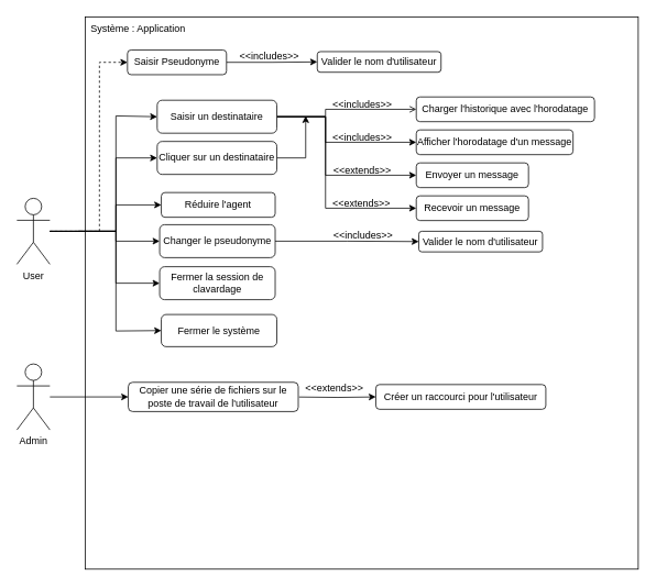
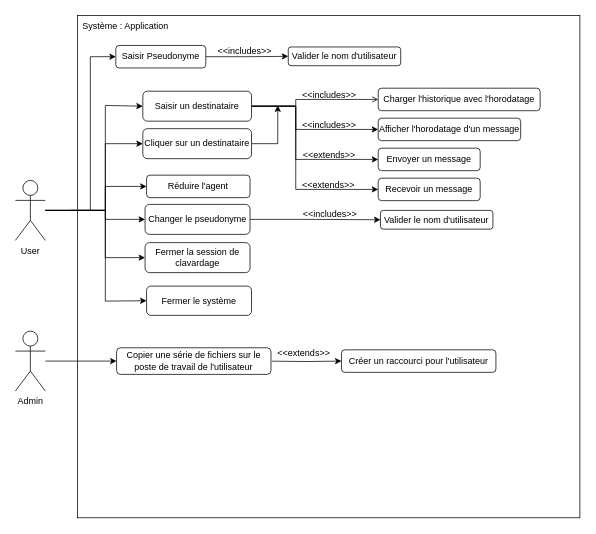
  <mxCell id="0" />
  <mxCell id="1" parent="0" />
  <mxCell id="2" value="Admin" style="shape=umlActor;verticalLabelPosition=bottom;verticalAlign=top;html=1;outlineConnect=0;" parent="1" vertex="1"><mxGeometry x="20" y="441" width="40" height="80" as="geometry" /></mxCell>
  <mxCell id="3" value="" style="whiteSpace=wrap;html=1;aspect=fixed;" parent="1" vertex="1"><mxGeometry x="103" y="20" width="670" height="670" as="geometry" /></mxCell>
- <mxCell id="4" style="edgeStyle=orthogonalEdgeStyle;rounded=0;orthogonalLoop=1;jettySize=auto;html=1;entryX=0;entryY=0.5;entryDx=0;entryDy=0;dashed=1;" parent="1" source="9" target="13" edge="1"><mxGeometry relative="1" as="geometry"><Array as="points"><mxPoint x="120" y="280" /><mxPoint x="120" y="75" /></Array></mxGeometry></mxCell>
+ <mxCell id="4" style="edgeStyle=orthogonalEdgeStyle;rounded=0;orthogonalLoop=1;jettySize=auto;html=1;entryX=0;entryY=0.5;entryDx=0;entryDy=0;" parent="1" source="9" target="13" edge="1"><mxGeometry relative="1" as="geometry"><Array as="points"><mxPoint x="120" y="280" /><mxPoint x="120" y="75" /></Array></mxGeometry></mxCell>
  <mxCell id="5" style="edgeStyle=orthogonalEdgeStyle;rounded=0;orthogonalLoop=1;jettySize=auto;html=1;entryX=0;entryY=0.5;entryDx=0;entryDy=0;" parent="1" source="9" target="36" edge="1"><mxGeometry relative="1" as="geometry"><Array as="points"><mxPoint x="140" y="280" /><mxPoint x="140" y="292" /></Array></mxGeometry></mxCell>
  <mxCell id="6" style="edgeStyle=orthogonalEdgeStyle;rounded=0;orthogonalLoop=1;jettySize=auto;html=1;entryX=0;entryY=0.5;entryDx=0;entryDy=0;" parent="1" source="9" target="21" edge="1"><mxGeometry relative="1" as="geometry"><Array as="points"><mxPoint x="140" y="280" /><mxPoint x="140" y="343" /></Array></mxGeometry></mxCell>
  <mxCell id="7" style="edgeStyle=orthogonalEdgeStyle;rounded=0;orthogonalLoop=1;jettySize=auto;html=1;entryX=0;entryY=0.5;entryDx=0;entryDy=0;" edge="1" parent="1" source="9" target="42"><mxGeometry relative="1" as="geometry"><Array as="points"><mxPoint x="140" y="280" /><mxPoint x="140" y="191" /></Array></mxGeometry></mxCell>
  <mxCell id="8" style="edgeStyle=none;rounded=0;orthogonalLoop=1;jettySize=auto;html=1;entryX=0;entryY=0.5;entryDx=0;entryDy=0;" edge="1" parent="1" source="9" target="43"><mxGeometry relative="1" as="geometry"><Array as="points"><mxPoint x="140" y="280" /><mxPoint x="140" y="401" /></Array></mxGeometry></mxCell>
  <mxCell id="9" value="User" style="shape=umlActor;verticalLabelPosition=bottom;verticalAlign=top;html=1;outlineConnect=0;" parent="1" vertex="1"><mxGeometry x="20" y="240" width="40" height="80" as="geometry" /></mxCell>
  <mxCell id="10" style="edgeStyle=orthogonalEdgeStyle;rounded=0;orthogonalLoop=1;jettySize=auto;html=1;entryX=0;entryY=0.5;entryDx=0;entryDy=0;" parent="1" target="18" edge="1"><mxGeometry relative="1" as="geometry"><mxPoint x="94" y="280" as="sourcePoint" /><Array as="points"><mxPoint x="140" y="280" /><mxPoint x="140" y="140" /></Array></mxGeometry></mxCell>
  <mxCell id="11" style="edgeStyle=orthogonalEdgeStyle;rounded=0;orthogonalLoop=1;jettySize=auto;html=1;entryX=0;entryY=0.5;entryDx=0;entryDy=0;" parent="1" target="23" edge="1"><mxGeometry relative="1" as="geometry"><mxPoint x="94" y="280" as="sourcePoint" /><Array as="points"><mxPoint x="140" y="280" /><mxPoint x="140" y="248" /></Array></mxGeometry></mxCell>
  <mxCell id="12" style="edgeStyle=orthogonalEdgeStyle;rounded=0;orthogonalLoop=1;jettySize=auto;html=1;exitX=1;exitY=0.5;exitDx=0;exitDy=0;entryX=0;entryY=0.5;entryDx=0;entryDy=0;" parent="1" source="13" target="28" edge="1"><mxGeometry relative="1" as="geometry" /></mxCell>
  <mxCell id="13" value="&lt;div&gt;Saisir Pseudonyme&lt;/div&gt;" style="rounded=1;whiteSpace=wrap;html=1;" parent="1" vertex="1"><mxGeometry x="154" y="60" width="120" height="30" as="geometry" /></mxCell>
  <mxCell id="14" style="edgeStyle=orthogonalEdgeStyle;rounded=0;orthogonalLoop=1;jettySize=auto;html=1;exitX=1;exitY=0.5;exitDx=0;exitDy=0;entryX=0;entryY=0.5;entryDx=0;entryDy=0;endArrow=open;" parent="1" source="18" target="22" edge="1"><mxGeometry relative="1" as="geometry"><Array as="points"><mxPoint x="394" y="141" /><mxPoint x="394" y="132" /></Array></mxGeometry></mxCell>
  <mxCell id="15" style="edgeStyle=orthogonalEdgeStyle;rounded=0;orthogonalLoop=1;jettySize=auto;html=1;exitX=1;exitY=0.5;exitDx=0;exitDy=0;entryX=0;entryY=0.5;entryDx=0;entryDy=0;" parent="1" source="18" target="20" edge="1"><mxGeometry relative="1" as="geometry"><Array as="points"><mxPoint x="394" y="141" /><mxPoint x="394" y="172" /></Array></mxGeometry></mxCell>
  <mxCell id="16" style="edgeStyle=orthogonalEdgeStyle;rounded=0;orthogonalLoop=1;jettySize=auto;html=1;exitX=1;exitY=0.5;exitDx=0;exitDy=0;entryX=0;entryY=0.5;entryDx=0;entryDy=0;" parent="1" source="18" target="19" edge="1"><mxGeometry relative="1" as="geometry"><Array as="points"><mxPoint x="394" y="141" /><mxPoint x="394" y="212" /></Array></mxGeometry></mxCell>
  <mxCell id="17" style="edgeStyle=orthogonalEdgeStyle;rounded=0;orthogonalLoop=1;jettySize=auto;html=1;entryX=0;entryY=0.5;entryDx=0;entryDy=0;" parent="1" source="18" target="30" edge="1"><mxGeometry relative="1" as="geometry"><Array as="points"><mxPoint x="394" y="141" /><mxPoint x="394" y="252" /></Array></mxGeometry></mxCell>
  <mxCell id="18" value="&lt;div&gt;Saisir un destinataire&lt;/div&gt;" style="rounded=1;whiteSpace=wrap;html=1;" parent="1" vertex="1"><mxGeometry x="190" y="121" width="145" height="40" as="geometry" /></mxCell>
  <mxCell id="19" value="Envoyer un message" style="rounded=1;whiteSpace=wrap;html=1;" parent="1" vertex="1"><mxGeometry x="504" y="197" width="136" height="30" as="geometry" /></mxCell>
  <mxCell id="20" value="Afficher l'horodatage d'un message" style="rounded=1;whiteSpace=wrap;html=1;" parent="1" vertex="1"><mxGeometry x="504" y="157" width="190" height="30" as="geometry" /></mxCell>
  <mxCell id="21" value="Fermer la session de clavardage" style="rounded=1;whiteSpace=wrap;html=1;" parent="1" vertex="1"><mxGeometry x="193" y="323" width="140" height="40" as="geometry" /></mxCell>
  <mxCell id="22" value="Charger l'historique avec l'horodatage" style="rounded=1;whiteSpace=wrap;html=1;" parent="1" vertex="1"><mxGeometry x="504" y="117" width="216" height="30" as="geometry" /></mxCell>
  <mxCell id="23" value="Réduire l'agent" style="rounded=1;whiteSpace=wrap;html=1;" parent="1" vertex="1"><mxGeometry x="195" y="233" width="138" height="30" as="geometry" /></mxCell>
  <mxCell id="24" style="edgeStyle=orthogonalEdgeStyle;rounded=0;orthogonalLoop=1;jettySize=auto;html=1;entryX=0;entryY=0.5;entryDx=0;entryDy=0;" parent="1" target="39" edge="1"><mxGeometry relative="1" as="geometry"><mxPoint x="362" y="481.1" as="sourcePoint" /></mxGeometry></mxCell>
  <mxCell id="25" value="&lt;div&gt;Copier une série de fichiers sur le poste de travail de l'utilisateur&lt;/div&gt;" style="rounded=1;whiteSpace=wrap;html=1;" parent="1" vertex="1"><mxGeometry x="155" y="463.25" width="206" height="35.5" as="geometry" /></mxCell>
  <mxCell id="26" value="" style="endArrow=classic;html=1;rounded=0;entryX=0;entryY=0.5;entryDx=0;entryDy=0;" parent="1" source="2" target="25" edge="1"><mxGeometry width="50" height="50" relative="1" as="geometry"><mxPoint x="164" y="490" as="sourcePoint" /><mxPoint x="214" y="440" as="targetPoint" /></mxGeometry></mxCell>
  <mxCell id="27" value="Système : Application" style="text;html=1;strokeColor=none;fillColor=none;align=center;verticalAlign=middle;whiteSpace=wrap;rounded=0;" parent="1" vertex="1"><mxGeometry x="104" y="20" width="126" height="30" as="geometry" /></mxCell>
  <mxCell id="28" value="&lt;div&gt;Valider le nom d'utilisateur&lt;/div&gt;" style="rounded=1;whiteSpace=wrap;html=1;" parent="1" vertex="1"><mxGeometry x="384" y="62" width="150" height="25" as="geometry" /></mxCell>
  <mxCell id="29" value="&amp;lt;&amp;lt;includes&amp;gt;&amp;gt;" style="text;html=1;strokeColor=none;fillColor=none;align=center;verticalAlign=middle;whiteSpace=wrap;rounded=0;" parent="1" vertex="1"><mxGeometry x="291" y="63" width="70" height="10" as="geometry" /></mxCell>
  <mxCell id="30" value="Recevoir un message" style="rounded=1;whiteSpace=wrap;html=1;" parent="1" vertex="1"><mxGeometry x="504" y="237" width="136" height="30" as="geometry" /></mxCell>
  <mxCell id="31" value="&amp;lt;&amp;lt;extends&amp;gt;&amp;gt;" style="text;html=1;strokeColor=none;fillColor=none;align=center;verticalAlign=middle;whiteSpace=wrap;rounded=0;" parent="1" vertex="1"><mxGeometry x="403" y="242" width="70" height="10" as="geometry" /></mxCell>
  <mxCell id="32" value="&lt;div&gt;&amp;lt;&amp;lt;extends&amp;gt;&amp;gt;&lt;/div&gt;" style="text;html=1;strokeColor=none;fillColor=none;align=center;verticalAlign=middle;whiteSpace=wrap;rounded=0;" parent="1" vertex="1"><mxGeometry x="404" y="202" width="70" height="10" as="geometry" /></mxCell>
  <mxCell id="33" value="&lt;div&gt;&amp;lt;&amp;lt;includes&amp;gt;&amp;gt;&lt;/div&gt;" style="text;html=1;strokeColor=none;fillColor=none;align=center;verticalAlign=middle;whiteSpace=wrap;rounded=0;" parent="1" vertex="1"><mxGeometry x="404" y="161" width="70" height="10" as="geometry" /></mxCell>
  <mxCell id="34" value="&lt;div&gt;&amp;lt;&amp;lt;includes&amp;gt;&amp;gt;&lt;/div&gt;" style="text;html=1;strokeColor=none;fillColor=none;align=center;verticalAlign=middle;whiteSpace=wrap;rounded=0;" parent="1" vertex="1"><mxGeometry x="404" y="121" width="70" height="10" as="geometry" /></mxCell>
  <mxCell id="35" style="edgeStyle=orthogonalEdgeStyle;rounded=0;orthogonalLoop=1;jettySize=auto;html=1;entryX=0;entryY=0.5;entryDx=0;entryDy=0;" parent="1" source="36" target="37" edge="1"><mxGeometry relative="1" as="geometry" /></mxCell>
  <mxCell id="36" value="Changer le pseudonyme" style="rounded=1;whiteSpace=wrap;html=1;" parent="1" vertex="1"><mxGeometry x="193" y="272" width="140" height="40" as="geometry" /></mxCell>
  <mxCell id="37" value="&lt;div&gt;Valider le nom d'utilisateur&lt;/div&gt;" style="rounded=1;whiteSpace=wrap;html=1;" parent="1" vertex="1"><mxGeometry x="507" y="280" width="150" height="25" as="geometry" /></mxCell>
  <mxCell id="38" value="&amp;lt;&amp;lt;includes&amp;gt;&amp;gt;" style="text;html=1;strokeColor=none;fillColor=none;align=center;verticalAlign=middle;whiteSpace=wrap;rounded=0;" parent="1" vertex="1"><mxGeometry x="405" y="280" width="70" height="10" as="geometry" /></mxCell>
  <mxCell id="39" value="Créer un raccourci pour l'utilisateur" style="rounded=1;whiteSpace=wrap;html=1;" parent="1" vertex="1"><mxGeometry x="455" y="466" width="206" height="30" as="geometry" /></mxCell>
  <mxCell id="40" value="&amp;lt;&amp;lt;extends&amp;gt;&amp;gt;" style="text;html=1;strokeColor=none;fillColor=none;align=center;verticalAlign=middle;whiteSpace=wrap;rounded=0;" parent="1" vertex="1"><mxGeometry x="370" y="466" width="70" height="10" as="geometry" /></mxCell>
  <mxCell id="41" style="edgeStyle=none;rounded=0;orthogonalLoop=1;jettySize=auto;html=1;exitX=1;exitY=0.5;exitDx=0;exitDy=0;" edge="1" parent="1" source="42"><mxGeometry relative="1" as="geometry"><mxPoint x="370" y="140" as="targetPoint" /><Array as="points"><mxPoint x="370" y="191" /></Array></mxGeometry></mxCell>
  <mxCell id="42" value="Cliquer sur un destinataire" style="rounded=1;whiteSpace=wrap;html=1;" vertex="1" parent="1"><mxGeometry x="190" y="171" width="145" height="40" as="geometry" /></mxCell>
  <mxCell id="43" value="Fermer le système" style="rounded=1;whiteSpace=wrap;html=1;" vertex="1" parent="1"><mxGeometry x="195" y="381" width="140" height="39" as="geometry" /></mxCell>
